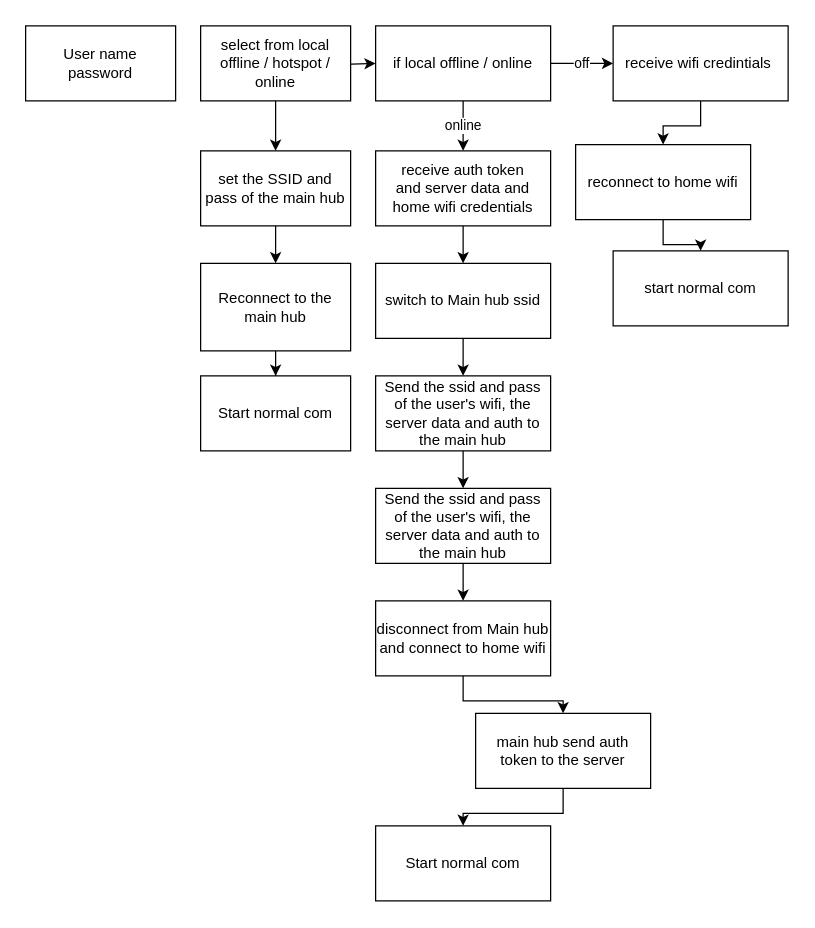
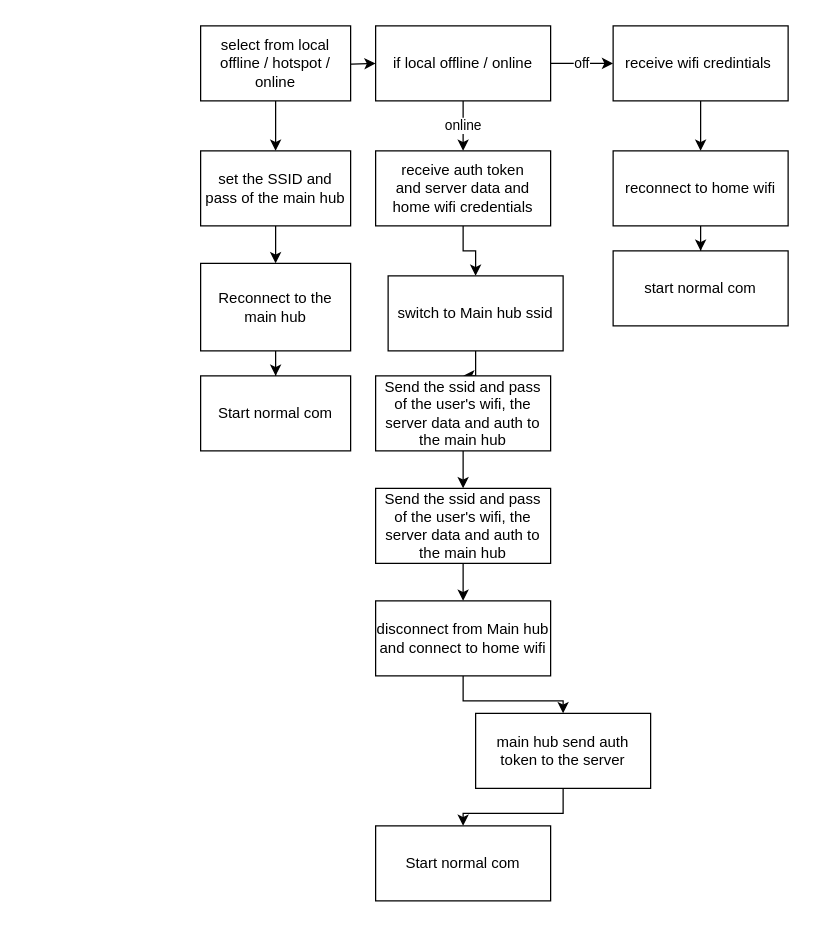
  <mxCell id="0" />
  <mxCell id="1" parent="0" />
- <mxCell id="2" value="User name&lt;br&gt;password" style="rounded=0;whiteSpace=wrap;html=1;" vertex="1" parent="1"><mxGeometry x="20" y="20" width="120" height="60" as="geometry" /></mxCell>
  <mxCell id="3" value="off" style="edgeStyle=orthogonalEdgeStyle;rounded=0;orthogonalLoop=1;jettySize=auto;html=1;" edge="1" parent="1" source="5" target="7"><mxGeometry relative="1" as="geometry" /></mxCell>
  <mxCell id="4" value="online" style="edgeStyle=orthogonalEdgeStyle;rounded=0;orthogonalLoop=1;jettySize=auto;html=1;" edge="1" parent="1" source="5" target="9"><mxGeometry relative="1" as="geometry" /></mxCell>
  <mxCell id="5" value="if local offline / online" style="rounded=0;whiteSpace=wrap;html=1;" vertex="1" parent="1"><mxGeometry x="300" y="20" width="140" height="60" as="geometry" /></mxCell>
  <mxCell id="6" value="" style="edgeStyle=orthogonalEdgeStyle;rounded=0;orthogonalLoop=1;jettySize=auto;html=1;" edge="1" parent="1" source="7" target="29"><mxGeometry relative="1" as="geometry" /></mxCell>
  <mxCell id="7" value="receive wifi credintials&amp;nbsp;" style="rounded=0;whiteSpace=wrap;html=1;" vertex="1" parent="1"><mxGeometry x="490" y="20" width="140" height="60" as="geometry" /></mxCell>
  <mxCell id="8" value="" style="edgeStyle=orthogonalEdgeStyle;rounded=0;orthogonalLoop=1;jettySize=auto;html=1;" edge="1" parent="1" source="9" target="11"><mxGeometry relative="1" as="geometry" /></mxCell>
  <mxCell id="9" value="receive auth token&lt;br&gt;and server data and home wifi credentials" style="rounded=0;whiteSpace=wrap;html=1;" vertex="1" parent="1"><mxGeometry x="300" y="120" width="140" height="60" as="geometry" /></mxCell>
  <mxCell id="10" value="" style="edgeStyle=orthogonalEdgeStyle;rounded=0;orthogonalLoop=1;jettySize=auto;html=1;" edge="1" parent="1" source="11" target="13"><mxGeometry relative="1" as="geometry" /></mxCell>
- <mxCell id="11" value="switch to Main hub ssid" style="rounded=0;whiteSpace=wrap;html=1;" vertex="1" parent="1"><mxGeometry x="300" y="210" width="140" height="60" as="geometry" /></mxCell>
+ <mxCell id="11" value="switch to Main hub ssid" style="rounded=0;whiteSpace=wrap;html=1;" vertex="1" parent="1"><mxGeometry x="310" y="220" width="140" height="60" as="geometry" /></mxCell>
  <mxCell id="12" value="" style="edgeStyle=orthogonalEdgeStyle;rounded=0;orthogonalLoop=1;jettySize=auto;html=1;" edge="1" parent="1" source="13" target="15"><mxGeometry relative="1" as="geometry" /></mxCell>
  <mxCell id="13" value="Send the ssid and pass of the user's wifi, the server data and auth to the main hub" style="rounded=0;whiteSpace=wrap;html=1;" vertex="1" parent="1"><mxGeometry x="300" y="300" width="140" height="60" as="geometry" /></mxCell>
  <mxCell id="14" value="" style="edgeStyle=orthogonalEdgeStyle;rounded=0;orthogonalLoop=1;jettySize=auto;html=1;" edge="1" parent="1" source="15" target="17"><mxGeometry relative="1" as="geometry" /></mxCell>
  <mxCell id="15" value="Send the ssid and pass of the user's wifi, the server data and auth to the main hub" style="rounded=0;whiteSpace=wrap;html=1;" vertex="1" parent="1"><mxGeometry x="300" y="390" width="140" height="60" as="geometry" /></mxCell>
  <mxCell id="16" value="" style="edgeStyle=orthogonalEdgeStyle;rounded=0;orthogonalLoop=1;jettySize=auto;html=1;" edge="1" parent="1" source="17" target="19"><mxGeometry relative="1" as="geometry" /></mxCell>
  <mxCell id="17" value="disconnect from Main hub and connect to home wifi" style="rounded=0;whiteSpace=wrap;html=1;" vertex="1" parent="1"><mxGeometry x="300" y="480" width="140" height="60" as="geometry" /></mxCell>
  <mxCell id="18" value="" style="edgeStyle=orthogonalEdgeStyle;rounded=0;orthogonalLoop=1;jettySize=auto;html=1;" edge="1" parent="1" source="19" target="31"><mxGeometry relative="1" as="geometry" /></mxCell>
  <mxCell id="19" value="main hub send auth token to the server" style="rounded=0;whiteSpace=wrap;html=1;" vertex="1" parent="1"><mxGeometry x="380" y="570" width="140" height="60" as="geometry" /></mxCell>
  <mxCell id="20" style="edgeStyle=orthogonalEdgeStyle;rounded=0;orthogonalLoop=1;jettySize=auto;html=1;exitX=1;exitY=0.5;exitDx=0;exitDy=0;entryX=0;entryY=0.5;entryDx=0;entryDy=0;" edge="1" parent="1" target="5"><mxGeometry relative="1" as="geometry"><mxPoint x="260" y="50" as="sourcePoint" /></mxGeometry></mxCell>
  <mxCell id="21" value="" style="edgeStyle=orthogonalEdgeStyle;rounded=0;orthogonalLoop=1;jettySize=auto;html=1;" edge="1" parent="1" source="22" target="24"><mxGeometry relative="1" as="geometry" /></mxCell>
  <mxCell id="22" value="select from local offline / hotspot / online" style="rounded=0;whiteSpace=wrap;html=1;" vertex="1" parent="1"><mxGeometry x="160" y="20" width="120" height="60" as="geometry" /></mxCell>
  <mxCell id="23" value="" style="edgeStyle=orthogonalEdgeStyle;rounded=0;orthogonalLoop=1;jettySize=auto;html=1;" edge="1" parent="1" source="24" target="26"><mxGeometry relative="1" as="geometry" /></mxCell>
  <mxCell id="24" value="set the SSID and pass of the main hub" style="rounded=0;whiteSpace=wrap;html=1;" vertex="1" parent="1"><mxGeometry x="160" y="120" width="120" height="60" as="geometry" /></mxCell>
  <mxCell id="25" value="" style="edgeStyle=orthogonalEdgeStyle;rounded=0;orthogonalLoop=1;jettySize=auto;html=1;" edge="1" parent="1" source="26" target="27"><mxGeometry relative="1" as="geometry" /></mxCell>
  <mxCell id="26" value="Reconnect to the main hub" style="rounded=0;whiteSpace=wrap;html=1;" vertex="1" parent="1"><mxGeometry x="160" y="210" width="120" height="70" as="geometry" /></mxCell>
  <mxCell id="27" value="Start normal com" style="rounded=0;whiteSpace=wrap;html=1;" vertex="1" parent="1"><mxGeometry x="160" y="300" width="120" height="60" as="geometry" /></mxCell>
  <mxCell id="28" value="" style="edgeStyle=orthogonalEdgeStyle;rounded=0;orthogonalLoop=1;jettySize=auto;html=1;" edge="1" parent="1" source="29" target="30"><mxGeometry relative="1" as="geometry" /></mxCell>
- <mxCell id="29" value="reconnect to home wifi" style="rounded=0;whiteSpace=wrap;html=1;" vertex="1" parent="1"><mxGeometry x="460" y="115" width="140" height="60" as="geometry" /></mxCell>
+ <mxCell id="29" value="reconnect to home wifi" style="rounded=0;whiteSpace=wrap;html=1;" vertex="1" parent="1"><mxGeometry x="490" y="120" width="140" height="60" as="geometry" /></mxCell>
  <mxCell id="30" value="start normal com" style="rounded=0;whiteSpace=wrap;html=1;" vertex="1" parent="1"><mxGeometry x="490" y="200" width="140" height="60" as="geometry" /></mxCell>
  <mxCell id="31" value="Start normal com" style="rounded=0;whiteSpace=wrap;html=1;" vertex="1" parent="1"><mxGeometry x="300" y="660" width="140" height="60" as="geometry" /></mxCell>
